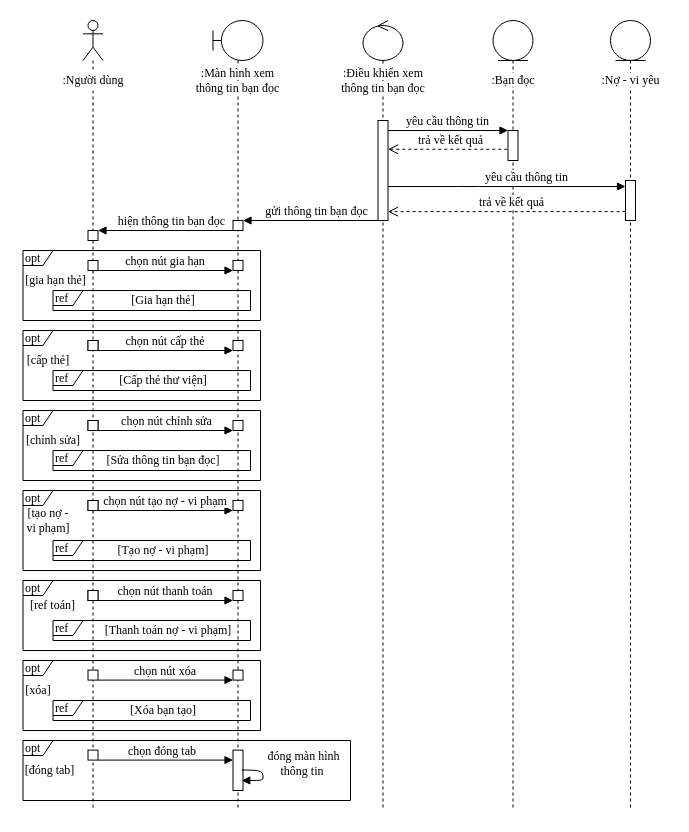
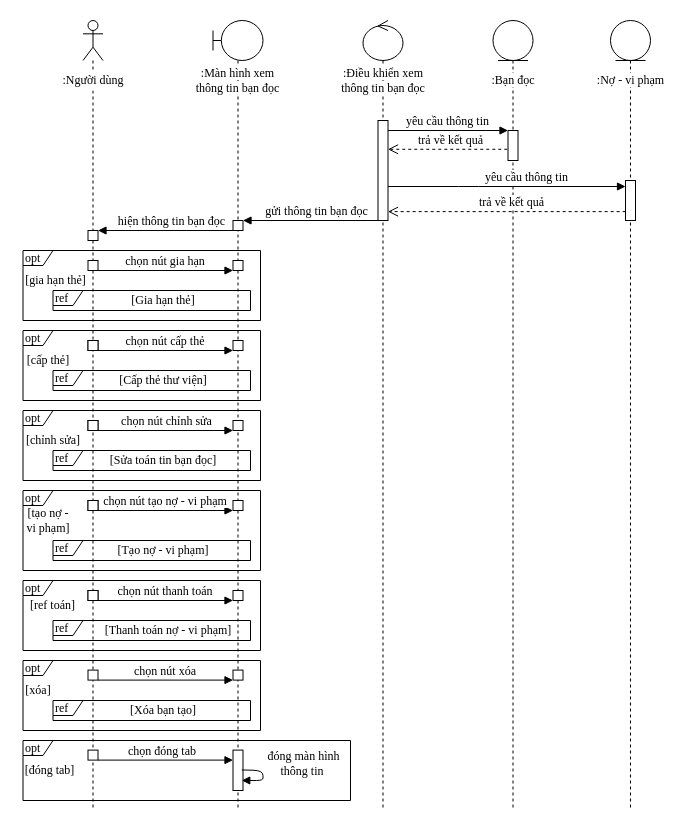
  <mxCell id="0" />
  <mxCell id="1" parent="0" />
  <mxCell id="2" value="opt" style="shape=umlFrame;whiteSpace=wrap;html=1;width=30;height=15;fontFamily=Times New Roman;fontSize=12;align=left;" parent="1" vertex="1"><mxGeometry x="22.5" y="330" width="237.5" height="70" as="geometry" /></mxCell>
  <mxCell id="3" value="opt" style="shape=umlFrame;whiteSpace=wrap;html=1;width=30;height=15;fontFamily=Times New Roman;fontSize=12;align=left;" parent="1" vertex="1"><mxGeometry x="22.5" y="250" width="237.5" height="70" as="geometry" /></mxCell>
  <mxCell id="4" value="" style="shape=umlLifeline;participant=umlActor;perimeter=lifelinePerimeter;whiteSpace=wrap;html=1;container=1;collapsible=0;recursiveResize=0;verticalAlign=top;spacingTop=36;labelBackgroundColor=#ffffff;outlineConnect=0;fontFamily=Times New Roman;fontSize=11;" parent="1" vertex="1"><mxGeometry x="82.5" y="20" width="20" height="790" as="geometry" /></mxCell>
  <mxCell id="5" value="" style="html=1;points=[];perimeter=orthogonalPerimeter;fontFamily=Times New Roman;fontSize=12;" parent="4" vertex="1"><mxGeometry x="5" y="210" width="10" height="10" as="geometry" /></mxCell>
  <mxCell id="6" value="" style="html=1;points=[];perimeter=orthogonalPerimeter;fontFamily=Times New Roman;fontSize=12;" parent="4" vertex="1"><mxGeometry x="5" y="320" width="10" height="10" as="geometry" /></mxCell>
  <mxCell id="7" value="" style="html=1;points=[];perimeter=orthogonalPerimeter;fontFamily=Times New Roman;fontSize=12;" parent="4" vertex="1"><mxGeometry x="5" y="240" width="10" height="10" as="geometry" /></mxCell>
  <mxCell id="8" value=":Người dùng" style="text;html=1;strokeColor=none;fillColor=#FFFFFF;align=center;verticalAlign=middle;whiteSpace=wrap;rounded=0;fontSize=12;fontFamily=Times New Roman;" parent="1" vertex="1"><mxGeometry x="57.5" y="70" width="70" height="20" as="geometry" /></mxCell>
  <mxCell id="9" value="" style="shape=umlLifeline;participant=umlBoundary;perimeter=lifelinePerimeter;whiteSpace=wrap;html=1;container=1;collapsible=0;recursiveResize=0;verticalAlign=top;spacingTop=36;labelBackgroundColor=#ffffff;outlineConnect=0;fontFamily=Times New Roman;fontSize=12;" parent="1" vertex="1"><mxGeometry x="212.5" y="20" width="50" height="790" as="geometry" /></mxCell>
  <mxCell id="10" value="" style="html=1;points=[];perimeter=orthogonalPerimeter;fontFamily=Times New Roman;fontSize=12;" parent="9" vertex="1"><mxGeometry x="20" y="200" width="10" height="10" as="geometry" /></mxCell>
  <mxCell id="11" value="" style="html=1;points=[];perimeter=orthogonalPerimeter;fontFamily=Times New Roman;fontSize=12;" parent="9" vertex="1"><mxGeometry x="20" y="320" width="10" height="10" as="geometry" /></mxCell>
  <mxCell id="12" value="" style="html=1;points=[];perimeter=orthogonalPerimeter;fontFamily=Times New Roman;fontSize=12;" parent="9" vertex="1"><mxGeometry x="-125" y="320" width="10" height="10" as="geometry" /></mxCell>
  <mxCell id="13" value="" style="html=1;points=[];perimeter=orthogonalPerimeter;fontFamily=Times New Roman;fontSize=12;" parent="9" vertex="1"><mxGeometry x="20" y="240" width="10" height="10" as="geometry" /></mxCell>
  <mxCell id="14" value="" style="shape=umlLifeline;participant=umlControl;perimeter=lifelinePerimeter;whiteSpace=wrap;html=1;container=1;collapsible=0;recursiveResize=0;verticalAlign=top;spacingTop=36;labelBackgroundColor=#ffffff;outlineConnect=0;fontFamily=Times New Roman;fontSize=12;" parent="1" vertex="1"><mxGeometry x="362.5" y="20" width="40" height="790" as="geometry" /></mxCell>
  <mxCell id="15" value="" style="shape=umlLifeline;participant=umlEntity;perimeter=lifelinePerimeter;whiteSpace=wrap;html=1;container=1;collapsible=0;recursiveResize=0;verticalAlign=top;spacingTop=36;labelBackgroundColor=#ffffff;outlineConnect=0;fontFamily=Times New Roman;fontSize=12;" parent="1" vertex="1"><mxGeometry x="492.5" y="20" width="40" height="790" as="geometry" /></mxCell>
  <mxCell id="16" value="" style="html=1;points=[];perimeter=orthogonalPerimeter;fontFamily=Times New Roman;fontSize=12;" parent="15" vertex="1"><mxGeometry x="15" y="110" width="10" height="30" as="geometry" /></mxCell>
  <mxCell id="17" value="" style="html=1;points=[];perimeter=orthogonalPerimeter;fontFamily=Times New Roman;fontSize=12;" parent="1" vertex="1"><mxGeometry x="377.5" y="120" width="10" height="100" as="geometry" /></mxCell>
  <mxCell id="18" value="[gia hạn thẻ]" style="text;html=1;strokeColor=none;fillColor=none;align=center;verticalAlign=middle;whiteSpace=wrap;rounded=0;fontFamily=Times New Roman;fontSize=12;" parent="1" vertex="1"><mxGeometry x="22.5" y="270" width="65" height="20" as="geometry" /></mxCell>
  <mxCell id="19" value="ref" style="shape=umlFrame;whiteSpace=wrap;html=1;fontFamily=Times New Roman;fontSize=12;align=left;width=30;height=15;" parent="1" vertex="1"><mxGeometry x="52.5" y="290" width="197.5" height="20" as="geometry" /></mxCell>
  <mxCell id="20" value="[Gia hạn thẻ]" style="text;html=1;strokeColor=none;fillColor=none;align=center;verticalAlign=middle;whiteSpace=wrap;rounded=0;fontFamily=Times New Roman;fontSize=12;" parent="1" vertex="1"><mxGeometry x="102.5" y="290" width="120" height="20" as="geometry" /></mxCell>
  <mxCell id="21" value="trả về kết quả" style="html=1;verticalAlign=bottom;endArrow=open;dashed=1;endSize=8;fontFamily=Times New Roman;fontSize=12;exitX=-0.072;exitY=0.626;exitDx=0;exitDy=0;exitPerimeter=0;" parent="1" source="16" target="17" edge="1"><mxGeometry x="-0.042" relative="1" as="geometry"><mxPoint x="502.5" y="190" as="sourcePoint" /><mxPoint x="422.5" y="190" as="targetPoint" /><Array as="points" /><mxPoint as="offset" /></mxGeometry></mxCell>
  <mxCell id="22" value="&lt;span style=&quot;background-color: rgb(255 , 255 , 255)&quot;&gt;:Màn hình xem thông tin bạn đọc&lt;/span&gt;" style="text;html=1;strokeColor=none;fillColor=none;align=center;verticalAlign=middle;whiteSpace=wrap;rounded=0;fontFamily=Times New Roman;fontSize=12;" parent="1" vertex="1"><mxGeometry x="190.94" y="70" width="93.12" height="20" as="geometry" /></mxCell>
  <mxCell id="23" value="&lt;span style=&quot;background-color: rgb(255 , 255 , 255)&quot;&gt;:Điều khiển&amp;nbsp;&lt;/span&gt;&lt;span style=&quot;background-color: rgb(255 , 255 , 255)&quot;&gt;xem thông tin&amp;nbsp;&lt;/span&gt;&lt;span style=&quot;background-color: rgb(255 , 255 , 255)&quot;&gt;bạn đọc&lt;/span&gt;" style="text;html=1;strokeColor=none;fillColor=none;align=center;verticalAlign=middle;whiteSpace=wrap;rounded=0;fontFamily=Times New Roman;fontSize=12;" parent="1" vertex="1"><mxGeometry x="338.75" y="70" width="87.5" height="20" as="geometry" /></mxCell>
  <mxCell id="24" value="&lt;span style=&quot;background-color: rgb(255 , 255 , 255)&quot;&gt;:Bạn đọc&lt;/span&gt;" style="text;html=1;strokeColor=none;fillColor=none;align=center;verticalAlign=middle;whiteSpace=wrap;rounded=0;fontFamily=Times New Roman;fontSize=12;" parent="1" vertex="1"><mxGeometry x="487.5" y="70" width="50" height="20" as="geometry" /></mxCell>
  <mxCell id="25" value="" style="html=1;verticalAlign=bottom;endArrow=block;" parent="1" source="17" target="16" edge="1"><mxGeometry width="80" relative="1" as="geometry"><mxPoint x="430" y="140" as="sourcePoint" /><mxPoint x="510" y="140" as="targetPoint" /><Array as="points"><mxPoint x="452.5" y="130" /></Array></mxGeometry></mxCell>
  <mxCell id="26" value="&lt;font face=&quot;times new roman&quot;&gt;&lt;span style=&quot;font-size: 12px&quot;&gt;yêu cầu thông tin&lt;/span&gt;&lt;/font&gt;" style="edgeLabel;html=1;align=center;verticalAlign=middle;resizable=0;points=[];" parent="25" vertex="1" connectable="0"><mxGeometry x="0.359" relative="1" as="geometry"><mxPoint x="-23.1" y="-10" as="offset" /></mxGeometry></mxCell>
  <mxCell id="27" value="" style="html=1;verticalAlign=bottom;endArrow=block;" parent="1" source="17" target="10" edge="1"><mxGeometry width="80" relative="1" as="geometry"><mxPoint x="382.5" y="170" as="sourcePoint" /><mxPoint x="387.5" y="154.71" as="targetPoint" /><Array as="points" /></mxGeometry></mxCell>
  <mxCell id="28" value="&lt;font face=&quot;times new roman&quot;&gt;&lt;span style=&quot;font-size: 12px&quot;&gt;gửi thông tin bạn đọc&lt;/span&gt;&lt;/font&gt;" style="edgeLabel;html=1;align=center;verticalAlign=middle;resizable=0;points=[];" parent="27" vertex="1" connectable="0"><mxGeometry x="0.359" relative="1" as="geometry"><mxPoint x="30" y="-10" as="offset" /></mxGeometry></mxCell>
  <mxCell id="29" value="" style="html=1;verticalAlign=bottom;endArrow=block;" parent="1" source="10" target="5" edge="1"><mxGeometry width="80" relative="1" as="geometry"><mxPoint x="229.95" y="160" as="sourcePoint" /><mxPoint x="95.05" y="160" as="targetPoint" /><Array as="points" /></mxGeometry></mxCell>
  <mxCell id="30" value="&lt;font face=&quot;times new roman&quot;&gt;&lt;span style=&quot;font-size: 12px&quot;&gt;hiện thông tin bạn đọc&lt;/span&gt;&lt;/font&gt;" style="edgeLabel;html=1;align=center;verticalAlign=middle;resizable=0;points=[];" parent="29" vertex="1" connectable="0"><mxGeometry x="0.359" relative="1" as="geometry"><mxPoint x="30" y="-10" as="offset" /></mxGeometry></mxCell>
  <mxCell id="31" value="chọn nút gia hạn&amp;nbsp;" style="html=1;verticalAlign=bottom;endArrow=block;fontFamily=Times New Roman;fontSize=12;" parent="1" source="7" target="13" edge="1"><mxGeometry width="80" relative="1" as="geometry"><mxPoint x="97.5" y="270" as="sourcePoint" /><mxPoint x="232.5" y="270" as="targetPoint" /><Array as="points"><mxPoint x="134.5" y="270" /><mxPoint x="202.5" y="270" /></Array></mxGeometry></mxCell>
  <mxCell id="32" value="[cấp thẻ]" style="text;html=1;strokeColor=none;fillColor=none;align=center;verticalAlign=middle;whiteSpace=wrap;rounded=0;fontFamily=Times New Roman;fontSize=12;" parent="1" vertex="1"><mxGeometry x="22.5" y="350" width="50" height="20" as="geometry" /></mxCell>
  <mxCell id="33" value="chọn nút cấp thẻ&amp;nbsp;" style="html=1;verticalAlign=bottom;endArrow=block;fontFamily=Times New Roman;fontSize=12;" parent="1" source="6" target="11" edge="1"><mxGeometry width="80" relative="1" as="geometry"><mxPoint x="95" y="369.66" as="sourcePoint" /><mxPoint x="230" y="369.66" as="targetPoint" /><Array as="points"><mxPoint x="132.5" y="350" /></Array></mxGeometry></mxCell>
  <mxCell id="34" value="ref" style="shape=umlFrame;whiteSpace=wrap;html=1;fontFamily=Times New Roman;fontSize=12;align=left;width=30;height=15;" parent="1" vertex="1"><mxGeometry x="52.5" y="370" width="197.5" height="20" as="geometry" /></mxCell>
  <mxCell id="35" value="[Cấp thẻ thư viện]" style="text;html=1;strokeColor=none;fillColor=none;align=center;verticalAlign=middle;whiteSpace=wrap;rounded=0;fontFamily=Times New Roman;fontSize=12;" parent="1" vertex="1"><mxGeometry x="102.5" y="370" width="120" height="20" as="geometry" /></mxCell>
  <mxCell id="36" value="opt" style="shape=umlFrame;whiteSpace=wrap;html=1;width=30;height=15;fontFamily=Times New Roman;fontSize=12;align=left;" parent="1" vertex="1"><mxGeometry x="22.5" y="410" width="237.5" height="70" as="geometry" /></mxCell>
  <mxCell id="37" value="" style="html=1;points=[];perimeter=orthogonalPerimeter;fontFamily=Times New Roman;fontSize=12;" parent="1" vertex="1"><mxGeometry x="87.5" y="420" width="10" height="10" as="geometry" /></mxCell>
  <mxCell id="38" value="" style="html=1;points=[];perimeter=orthogonalPerimeter;fontFamily=Times New Roman;fontSize=12;" parent="1" vertex="1"><mxGeometry x="232.5" y="420" width="10" height="10" as="geometry" /></mxCell>
  <mxCell id="39" value="" style="html=1;points=[];perimeter=orthogonalPerimeter;fontFamily=Times New Roman;fontSize=12;" parent="1" vertex="1"><mxGeometry x="87.5" y="420" width="10" height="10" as="geometry" /></mxCell>
  <mxCell id="40" value="[chỉnh sửa]" style="text;html=1;strokeColor=none;fillColor=none;align=center;verticalAlign=middle;whiteSpace=wrap;rounded=0;fontFamily=Times New Roman;fontSize=12;" parent="1" vertex="1"><mxGeometry x="22.5" y="430" width="60" height="20" as="geometry" /></mxCell>
  <mxCell id="41" value="chọn nút chỉnh sửa" style="html=1;verticalAlign=bottom;endArrow=block;fontFamily=Times New Roman;fontSize=12;" parent="1" source="37" target="38" edge="1"><mxGeometry width="80" relative="1" as="geometry"><mxPoint x="95" y="449.66" as="sourcePoint" /><mxPoint x="230" y="449.66" as="targetPoint" /><Array as="points"><mxPoint x="132.5" y="430" /></Array></mxGeometry></mxCell>
  <mxCell id="42" value="ref" style="shape=umlFrame;whiteSpace=wrap;html=1;fontFamily=Times New Roman;fontSize=12;align=left;width=30;height=15;" parent="1" vertex="1"><mxGeometry x="52.5" y="450" width="197.5" height="20" as="geometry" /></mxCell>
- <mxCell id="43" value="[Sửa thông tin bạn đọc]" style="text;html=1;strokeColor=none;fillColor=none;align=center;verticalAlign=middle;whiteSpace=wrap;rounded=0;fontFamily=Times New Roman;fontSize=12;" parent="1" vertex="1"><mxGeometry x="102.5" y="450" width="120" height="20" as="geometry" /></mxCell>
+ <mxCell id="43" value="[Sửa toán tin bạn đọc]" style="text;html=1;strokeColor=none;fillColor=none;align=center;verticalAlign=middle;whiteSpace=wrap;rounded=0;fontFamily=Times New Roman;fontSize=12;" parent="1" vertex="1"><mxGeometry x="102.5" y="450" width="120" height="20" as="geometry" /></mxCell>
  <mxCell id="44" value="opt" style="shape=umlFrame;whiteSpace=wrap;html=1;width=30;height=15;fontFamily=Times New Roman;fontSize=12;align=left;" parent="1" vertex="1"><mxGeometry x="22.5" y="660" width="237.5" height="70" as="geometry" /></mxCell>
  <mxCell id="45" value="" style="html=1;points=[];perimeter=orthogonalPerimeter;fontFamily=Times New Roman;fontSize=12;" parent="1" vertex="1"><mxGeometry x="232.5" y="669.6" width="10" height="10" as="geometry" /></mxCell>
  <mxCell id="46" value="" style="html=1;points=[];perimeter=orthogonalPerimeter;fontFamily=Times New Roman;fontSize=12;" parent="1" vertex="1"><mxGeometry x="87.5" y="669.6" width="10" height="10" as="geometry" /></mxCell>
  <mxCell id="47" value="[xóa]" style="text;html=1;strokeColor=none;fillColor=none;align=center;verticalAlign=middle;whiteSpace=wrap;rounded=0;fontFamily=Times New Roman;fontSize=12;" parent="1" vertex="1"><mxGeometry x="22.5" y="680" width="30" height="20" as="geometry" /></mxCell>
  <mxCell id="48" value="chọn nút xóa&amp;nbsp;" style="html=1;verticalAlign=bottom;endArrow=block;fontFamily=Times New Roman;fontSize=12;" parent="1" target="45" edge="1"><mxGeometry width="80" relative="1" as="geometry"><mxPoint x="97.5" y="679.6" as="sourcePoint" /><mxPoint x="230" y="699.26" as="targetPoint" /><Array as="points"><mxPoint x="132.5" y="679.6" /></Array></mxGeometry></mxCell>
  <mxCell id="49" value="ref" style="shape=umlFrame;whiteSpace=wrap;html=1;fontFamily=Times New Roman;fontSize=12;align=left;width=30;height=15;" parent="1" vertex="1"><mxGeometry x="52.5" y="700" width="197.5" height="20" as="geometry" /></mxCell>
  <mxCell id="50" value="[Xóa bạn tạo]" style="text;html=1;strokeColor=none;fillColor=none;align=center;verticalAlign=middle;whiteSpace=wrap;rounded=0;fontFamily=Times New Roman;fontSize=12;" parent="1" vertex="1"><mxGeometry x="102.5" y="700" width="120" height="20" as="geometry" /></mxCell>
  <mxCell id="51" value="opt" style="shape=umlFrame;whiteSpace=wrap;html=1;width=30;height=15;fontFamily=Times New Roman;fontSize=12;align=left;" parent="1" vertex="1"><mxGeometry x="22.5" y="580" width="237.5" height="70" as="geometry" /></mxCell>
  <mxCell id="52" value="" style="html=1;points=[];perimeter=orthogonalPerimeter;fontFamily=Times New Roman;fontSize=12;" parent="1" vertex="1"><mxGeometry x="87.5" y="590" width="10" height="10" as="geometry" /></mxCell>
  <mxCell id="53" value="" style="html=1;points=[];perimeter=orthogonalPerimeter;fontFamily=Times New Roman;fontSize=12;" parent="1" vertex="1"><mxGeometry x="232.5" y="590" width="10" height="10" as="geometry" /></mxCell>
  <mxCell id="54" value="" style="html=1;points=[];perimeter=orthogonalPerimeter;fontFamily=Times New Roman;fontSize=12;" parent="1" vertex="1"><mxGeometry x="87.5" y="590" width="10" height="10" as="geometry" /></mxCell>
  <mxCell id="55" value="[ref toán]" style="text;html=1;strokeColor=none;fillColor=none;align=center;verticalAlign=middle;whiteSpace=wrap;rounded=0;fontFamily=Times New Roman;fontSize=12;" parent="1" vertex="1"><mxGeometry y="595" width="65" height="20" as="geometry" x="20" /></mxCell>
  <mxCell id="56" value="chọn nút thanh toán&amp;nbsp;" style="html=1;verticalAlign=bottom;endArrow=block;fontFamily=Times New Roman;fontSize=12;" parent="1" source="52" target="53" edge="1"><mxGeometry width="80" relative="1" as="geometry"><mxPoint x="95" y="619.66" as="sourcePoint" /><mxPoint x="230" y="619.66" as="targetPoint" /><Array as="points"><mxPoint x="132.5" y="600" /></Array></mxGeometry></mxCell>
  <mxCell id="57" value="ref" style="shape=umlFrame;whiteSpace=wrap;html=1;fontFamily=Times New Roman;fontSize=12;align=left;width=30;height=15;" parent="1" vertex="1"><mxGeometry x="52.5" y="620" width="197.5" height="20" as="geometry" /></mxCell>
  <mxCell id="58" value="[Thanh toán nợ - vi phạm]" style="text;html=1;strokeColor=none;fillColor=none;align=center;verticalAlign=middle;whiteSpace=wrap;rounded=0;fontFamily=Times New Roman;fontSize=12;" parent="1" vertex="1"><mxGeometry x="102.5" y="620" width="130" height="20" as="geometry" /></mxCell>
  <mxCell id="59" value="opt" style="shape=umlFrame;whiteSpace=wrap;html=1;width=30;height=15;fontFamily=Times New Roman;fontSize=12;align=left;" parent="1" vertex="1"><mxGeometry x="22.5" y="490" width="237.5" height="80" as="geometry" /></mxCell>
  <mxCell id="60" value="" style="html=1;points=[];perimeter=orthogonalPerimeter;fontFamily=Times New Roman;fontSize=12;" parent="1" vertex="1"><mxGeometry x="87.5" y="500" width="10" height="10" as="geometry" /></mxCell>
  <mxCell id="61" value="" style="html=1;points=[];perimeter=orthogonalPerimeter;fontFamily=Times New Roman;fontSize=12;" parent="1" vertex="1"><mxGeometry x="232.5" y="500" width="10" height="10" as="geometry" /></mxCell>
  <mxCell id="62" value="" style="html=1;points=[];perimeter=orthogonalPerimeter;fontFamily=Times New Roman;fontSize=12;" parent="1" vertex="1"><mxGeometry x="87.5" y="500" width="10" height="10" as="geometry" /></mxCell>
  <mxCell id="63" value="[tạo nợ - vi phạm]" style="text;html=1;strokeColor=none;fillColor=none;align=center;verticalAlign=middle;whiteSpace=wrap;rounded=0;fontFamily=Times New Roman;fontSize=12;" parent="1" vertex="1"><mxGeometry x="22.5" y="510" width="50" height="20" as="geometry" /></mxCell>
  <mxCell id="64" value="chọn nút tạo nợ - vi phạm&amp;nbsp;" style="html=1;verticalAlign=bottom;endArrow=block;fontFamily=Times New Roman;fontSize=12;" parent="1" source="60" target="61" edge="1"><mxGeometry width="80" relative="1" as="geometry"><mxPoint x="95" y="529.66" as="sourcePoint" /><mxPoint x="230" y="529.66" as="targetPoint" /><Array as="points"><mxPoint x="132.5" y="510" /></Array></mxGeometry></mxCell>
  <mxCell id="65" value="ref" style="shape=umlFrame;whiteSpace=wrap;html=1;fontFamily=Times New Roman;fontSize=12;align=left;width=30;height=15;" parent="1" vertex="1"><mxGeometry x="52.5" y="540" width="197.5" height="20" as="geometry" /></mxCell>
  <mxCell id="66" value="[Tạo nợ - vi phạm]" style="text;html=1;strokeColor=none;fillColor=none;align=center;verticalAlign=middle;whiteSpace=wrap;rounded=0;fontFamily=Times New Roman;fontSize=12;" parent="1" vertex="1"><mxGeometry x="102.5" y="540" width="120" height="20" as="geometry" /></mxCell>
  <mxCell id="67" value="opt" style="shape=umlFrame;whiteSpace=wrap;html=1;width=30;height=15;fontFamily=Times New Roman;fontSize=12;align=left;" parent="1" vertex="1"><mxGeometry x="22.5" y="740" width="327.5" height="60" as="geometry" /></mxCell>
  <mxCell id="68" value="" style="html=1;points=[];perimeter=orthogonalPerimeter;fontFamily=Times New Roman;fontSize=12;" parent="1" vertex="1"><mxGeometry x="232.5" y="749.6" width="10" height="40.4" as="geometry" /></mxCell>
  <mxCell id="69" value="" style="html=1;points=[];perimeter=orthogonalPerimeter;fontFamily=Times New Roman;fontSize=12;" parent="1" vertex="1"><mxGeometry x="87.5" y="749.6" width="10" height="10" as="geometry" /></mxCell>
  <mxCell id="70" value="[đóng tab]" style="text;html=1;strokeColor=none;fillColor=none;align=center;verticalAlign=middle;whiteSpace=wrap;rounded=0;fontFamily=Times New Roman;fontSize=12;" parent="1" vertex="1"><mxGeometry x="22.5" y="760" width="52.5" height="20" as="geometry" /></mxCell>
  <mxCell id="71" value="chọn đóng tab&amp;nbsp;" style="html=1;verticalAlign=bottom;endArrow=block;fontFamily=Times New Roman;fontSize=12;" parent="1" target="68" edge="1"><mxGeometry x="-0.037" width="80" relative="1" as="geometry"><mxPoint x="97.5" y="759.6" as="sourcePoint" /><mxPoint x="230" y="779.26" as="targetPoint" /><Array as="points"><mxPoint x="132.5" y="759.6" /></Array><mxPoint as="offset" /></mxGeometry></mxCell>
  <mxCell id="72" value="đóng màn hình&lt;br&gt;thông tin&amp;nbsp;" style="html=1;verticalAlign=bottom;endArrow=block;fontFamily=Times New Roman;fontSize=12;exitX=0.878;exitY=0.491;exitDx=0;exitDy=0;exitPerimeter=0;entryX=0.878;entryY=0.752;entryDx=0;entryDy=0;entryPerimeter=0;" parent="1" source="68" target="68" edge="1"><mxGeometry x="0.191" y="-40" width="80" relative="1" as="geometry"><mxPoint x="252.5" y="769.63" as="sourcePoint" /><mxPoint x="387.5" y="769.63" as="targetPoint" /><Array as="points"><mxPoint x="262.5" y="770" /><mxPoint x="262.5" y="780" /></Array><mxPoint x="40" y="40" as="offset" /></mxGeometry></mxCell>
  <mxCell id="73" value="" style="shape=umlLifeline;participant=umlEntity;perimeter=lifelinePerimeter;whiteSpace=wrap;html=1;container=1;collapsible=0;recursiveResize=0;verticalAlign=top;spacingTop=36;labelBackgroundColor=#ffffff;outlineConnect=0;fontFamily=Times New Roman;fontSize=12;" parent="1" vertex="1"><mxGeometry x="610" y="20" width="40" height="790" as="geometry" /></mxCell>
  <mxCell id="74" value="" style="html=1;points=[];perimeter=orthogonalPerimeter;fontFamily=Times New Roman;fontSize=12;" parent="73" vertex="1"><mxGeometry x="15" y="160" width="10" height="40" as="geometry" /></mxCell>
- <mxCell id="75" value="&lt;span style=&quot;background-color: rgb(255 , 255 , 255)&quot;&gt;:Nợ - vi yêu&lt;/span&gt;" style="text;html=1;strokeColor=none;fillColor=none;align=center;verticalAlign=middle;whiteSpace=wrap;rounded=0;fontFamily=Times New Roman;fontSize=12;" parent="1" vertex="1"><mxGeometry x="593.75" y="70" width="72.5" height="20" as="geometry" /></mxCell>
+ <mxCell id="75" value="&lt;span style=&quot;background-color: rgb(255 , 255 , 255)&quot;&gt;:Nợ - vi phạm&lt;/span&gt;" style="text;html=1;strokeColor=none;fillColor=none;align=center;verticalAlign=middle;whiteSpace=wrap;rounded=0;fontFamily=Times New Roman;fontSize=12;" parent="1" vertex="1"><mxGeometry x="593.75" y="70" width="72.5" height="20" as="geometry" /></mxCell>
  <mxCell id="76" value="" style="html=1;verticalAlign=bottom;endArrow=block;" parent="1" source="17" target="74" edge="1"><mxGeometry width="80" relative="1" as="geometry"><mxPoint x="402.5" y="199.58" as="sourcePoint" /><mxPoint x="522.5" y="199.58" as="targetPoint" /><Array as="points"><mxPoint x="468" y="186" /></Array></mxGeometry></mxCell>
  <mxCell id="77" value="&lt;font face=&quot;times new roman&quot;&gt;&lt;span style=&quot;font-size: 12px&quot;&gt;yêu cầu thông tin&lt;/span&gt;&lt;/font&gt;" style="edgeLabel;html=1;align=center;verticalAlign=middle;resizable=0;points=[];" parent="76" vertex="1" connectable="0"><mxGeometry x="0.359" relative="1" as="geometry"><mxPoint x="-23.1" y="-10" as="offset" /></mxGeometry></mxCell>
  <mxCell id="78" value="trả về kết quả" style="html=1;verticalAlign=bottom;endArrow=open;dashed=1;endSize=8;fontFamily=Times New Roman;fontSize=12;exitX=0.015;exitY=0.778;exitDx=0;exitDy=0;exitPerimeter=0;" parent="1" source="74" target="17" edge="1"><mxGeometry x="-0.042" relative="1" as="geometry"><mxPoint x="625" y="203" as="sourcePoint" /><mxPoint x="452.86" y="230" as="targetPoint" /><Array as="points" /><mxPoint as="offset" /></mxGeometry></mxCell>
